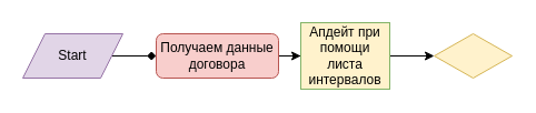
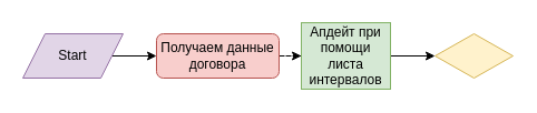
  <mxCell id="0" />
  <mxCell id="1" parent="0" />
- <mxCell id="2" value="" style="edgeStyle=orthogonalEdgeStyle;rounded=0;orthogonalLoop=1;jettySize=auto;html=1;endArrow=diamond;" edge="1" parent="1" source="3" target="5"><mxGeometry relative="1" as="geometry" /></mxCell>
+ <mxCell id="2" value="" style="edgeStyle=orthogonalEdgeStyle;rounded=0;orthogonalLoop=1;jettySize=auto;html=1;" edge="1" parent="1" source="3" target="5"><mxGeometry relative="1" as="geometry" /></mxCell>
  <mxCell id="3" value="Start" style="shape=parallelogram;perimeter=parallelogramPerimeter;whiteSpace=wrap;html=1;fixedSize=1;fillColor=#e1d5e7;strokeColor=#9673a6;" vertex="1" parent="1"><mxGeometry x="20" y="30" width="90" height="40" as="geometry" /></mxCell>
- <mxCell id="4" value="" style="edgeStyle=orthogonalEdgeStyle;rounded=0;orthogonalLoop=1;jettySize=auto;html=1;" edge="1" parent="1" source="5" target="7"><mxGeometry relative="1" as="geometry" /></mxCell>
+ <mxCell id="4" value="" style="edgeStyle=orthogonalEdgeStyle;rounded=0;orthogonalLoop=1;jettySize=auto;html=1;dashed=1;" edge="1" parent="1" source="5" target="7"><mxGeometry relative="1" as="geometry" /></mxCell>
  <mxCell id="5" value="Получаем данные договора" style="rounded=1;whiteSpace=wrap;html=1;fillColor=#f8cecc;strokeColor=#b85450;" vertex="1" parent="1"><mxGeometry x="140" y="30" width="110" height="40" as="geometry" /></mxCell>
  <mxCell id="6" value="" style="edgeStyle=orthogonalEdgeStyle;rounded=0;orthogonalLoop=1;jettySize=auto;html=1;" edge="1" parent="1" source="7" target="8"><mxGeometry relative="1" as="geometry" /></mxCell>
- <mxCell id="7" value="Апдейт при помощи листа интервалов" style="rounded=0;whiteSpace=wrap;html=1;fillColor=#fff2cc;strokeColor=#82b366;" vertex="1" parent="1"><mxGeometry x="270" y="20" width="80" height="60" as="geometry" /></mxCell>
+ <mxCell id="7" value="Апдейт при помощи листа интервалов" style="rounded=0;whiteSpace=wrap;html=1;fillColor=#d5e8d4;strokeColor=#82b366;" vertex="1" parent="1"><mxGeometry x="270" y="20" width="80" height="60" as="geometry" /></mxCell>
  <mxCell id="8" value="" style="rhombus;whiteSpace=wrap;html=1;fillColor=#fff2cc;strokeColor=#d6b656;" vertex="1" parent="1"><mxGeometry x="390" y="30" width="70" height="40" as="geometry" /></mxCell>
